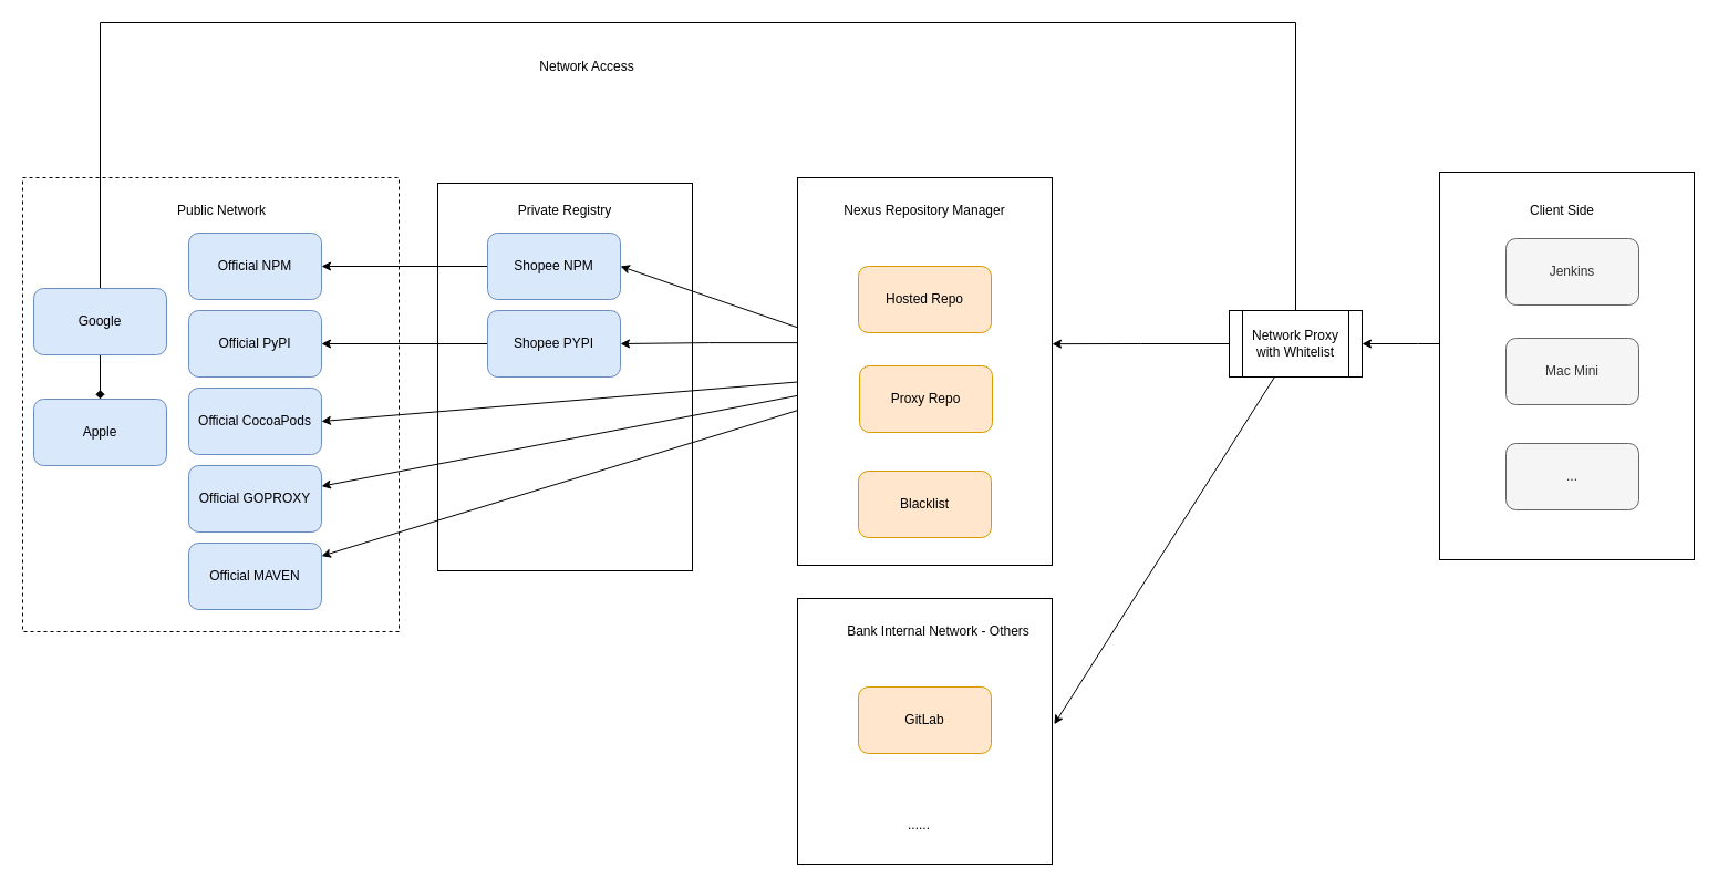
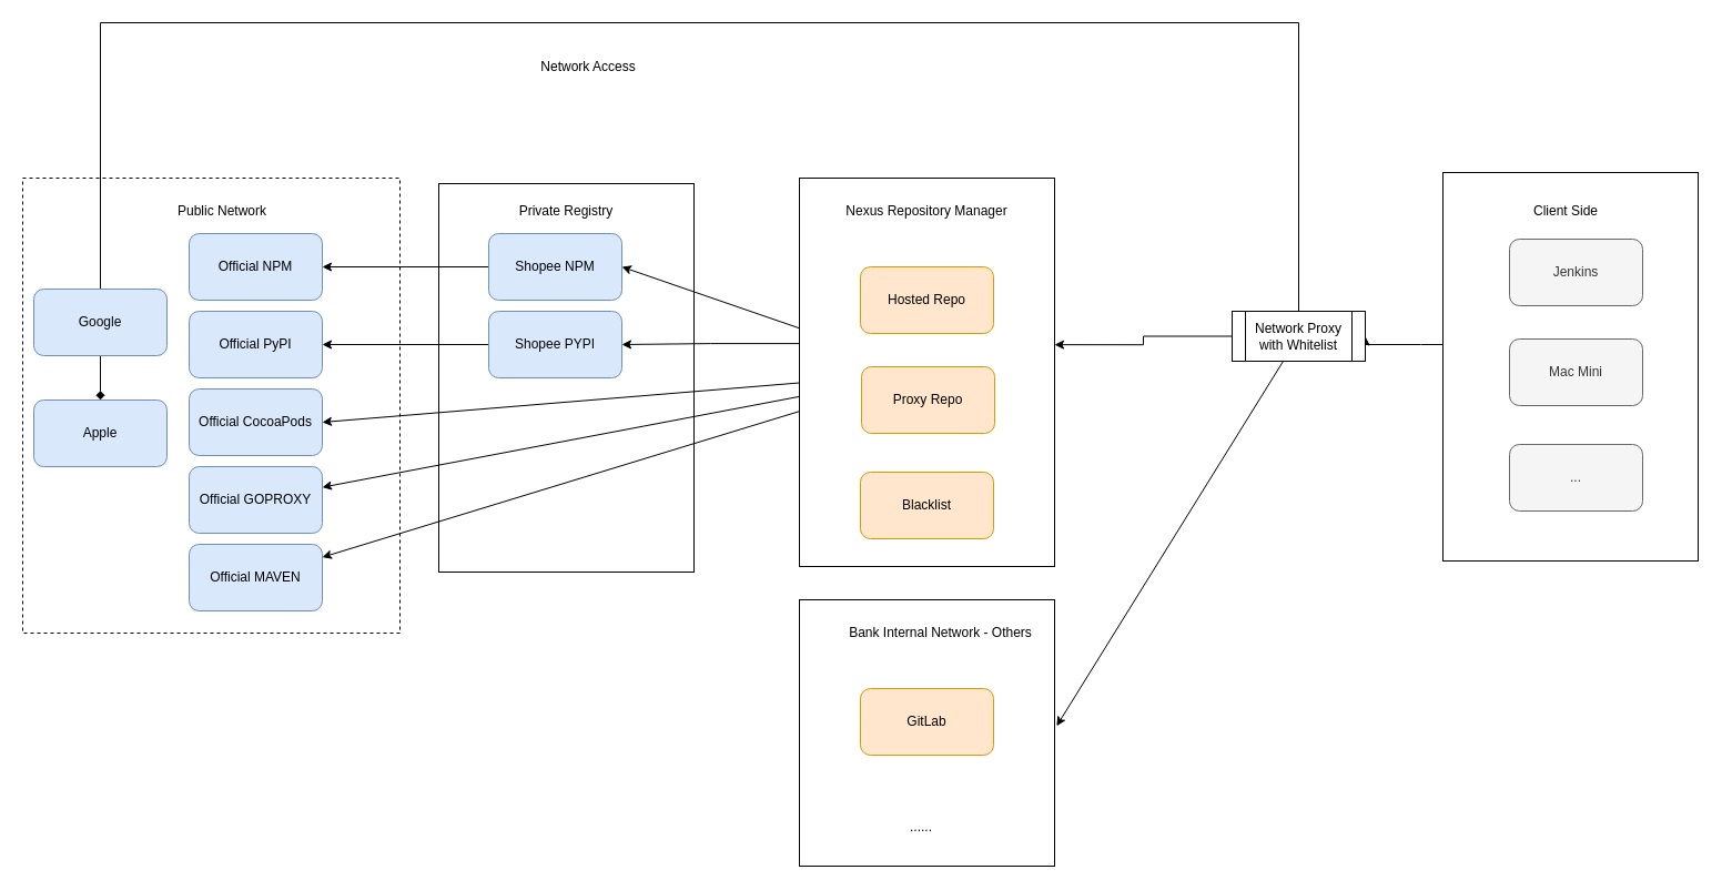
  <mxCell id="0" />
  <mxCell id="1" parent="0" />
  <mxCell id="2" value="" style="rounded=0;whiteSpace=wrap;html=1;dashed=1;" vertex="1" parent="1"><mxGeometry x="20" y="160" width="340" height="410" as="geometry" /></mxCell>
  <mxCell id="3" style="edgeStyle=orthogonalEdgeStyle;rounded=0;orthogonalLoop=1;jettySize=auto;html=1;entryX=1;entryY=0.5;entryDx=0;entryDy=0;" edge="1" parent="1" source="4" target="32"><mxGeometry relative="1" as="geometry"><Array as="points"><mxPoint x="1280" y="310" /><mxPoint x="1280" y="310" /></Array></mxGeometry></mxCell>
  <mxCell id="4" value="" style="rounded=0;whiteSpace=wrap;html=1;" parent="1" vertex="1"><mxGeometry x="1300" y="155" width="230" height="350" as="geometry" /></mxCell>
  <mxCell id="5" value="" style="rounded=0;whiteSpace=wrap;html=1;" parent="1" vertex="1"><mxGeometry x="395" y="165" width="230" height="350" as="geometry" /></mxCell>
  <mxCell id="6" style="edgeStyle=orthogonalEdgeStyle;rounded=0;orthogonalLoop=1;jettySize=auto;html=1;exitX=0.003;exitY=0.426;exitDx=0;exitDy=0;exitPerimeter=0;" parent="1" source="11" target="15" edge="1"><mxGeometry relative="1" as="geometry"><mxPoint x="625" y="320" as="targetPoint" /></mxGeometry></mxCell>
  <mxCell id="7" style="rounded=0;orthogonalLoop=1;jettySize=auto;html=1;entryX=1;entryY=0.5;entryDx=0;entryDy=0;" edge="1" parent="1" source="11" target="13"><mxGeometry relative="1" as="geometry" /></mxCell>
  <mxCell id="8" style="rounded=0;orthogonalLoop=1;jettySize=auto;html=1;entryX=1;entryY=0.5;entryDx=0;entryDy=0;" edge="1" parent="1" source="11" target="28"><mxGeometry relative="1" as="geometry" /></mxCell>
  <mxCell id="9" style="rounded=0;orthogonalLoop=1;jettySize=auto;html=1;" edge="1" parent="1" source="11" target="16"><mxGeometry relative="1" as="geometry" /></mxCell>
  <mxCell id="10" style="rounded=0;orthogonalLoop=1;jettySize=auto;html=1;" edge="1" parent="1" source="11" target="17"><mxGeometry relative="1" as="geometry" /></mxCell>
  <mxCell id="11" value="" style="rounded=0;whiteSpace=wrap;html=1;" parent="1" vertex="1"><mxGeometry x="720" y="160" width="230" height="350" as="geometry" /></mxCell>
  <mxCell id="12" style="edgeStyle=orthogonalEdgeStyle;rounded=0;orthogonalLoop=1;jettySize=auto;html=1;entryX=1;entryY=0.5;entryDx=0;entryDy=0;" edge="1" parent="1" source="13" target="29"><mxGeometry relative="1" as="geometry" /></mxCell>
  <mxCell id="13" value="Shopee NPM" style="rounded=1;whiteSpace=wrap;html=1;fillColor=#dae8fc;strokeColor=#6c8ebf;" parent="1" vertex="1"><mxGeometry x="440" y="210" width="120" height="60" as="geometry" /></mxCell>
  <mxCell id="14" style="edgeStyle=orthogonalEdgeStyle;rounded=0;orthogonalLoop=1;jettySize=auto;html=1;entryX=1;entryY=0.5;entryDx=0;entryDy=0;" edge="1" parent="1" source="15" target="30"><mxGeometry relative="1" as="geometry" /></mxCell>
  <mxCell id="15" value="Shopee PYPI" style="rounded=1;whiteSpace=wrap;html=1;fillColor=#dae8fc;strokeColor=#6c8ebf;" parent="1" vertex="1"><mxGeometry x="440" y="280" width="120" height="60" as="geometry" /></mxCell>
  <mxCell id="16" value="Official GOPROXY" style="rounded=1;whiteSpace=wrap;html=1;fillColor=#dae8fc;strokeColor=#6c8ebf;" parent="1" vertex="1"><mxGeometry x="170" y="420" width="120" height="60" as="geometry" /></mxCell>
  <mxCell id="17" value="Official MAVEN" style="rounded=1;whiteSpace=wrap;html=1;fillColor=#dae8fc;strokeColor=#6c8ebf;" parent="1" vertex="1"><mxGeometry x="170" y="490" width="120" height="60" as="geometry" /></mxCell>
  <mxCell id="18" value="Proxy Repo" style="rounded=1;whiteSpace=wrap;html=1;fillColor=#ffe6cc;strokeColor=#d79b00;" parent="1" vertex="1"><mxGeometry x="776" y="330" width="120" height="60" as="geometry" /></mxCell>
  <mxCell id="19" value="Jenkins" style="rounded=1;whiteSpace=wrap;html=1;fillColor=#f5f5f5;fontColor=#333333;strokeColor=#666666;" parent="1" vertex="1"><mxGeometry x="1360" y="215" width="120" height="60" as="geometry" /></mxCell>
  <mxCell id="20" value="Mac Mini" style="rounded=1;whiteSpace=wrap;html=1;fillColor=#f5f5f5;fontColor=#333333;strokeColor=#666666;" parent="1" vertex="1"><mxGeometry x="1360" y="305" width="120" height="60" as="geometry" /></mxCell>
  <mxCell id="21" value="Nexus Repository Manager" style="text;html=1;strokeColor=none;fillColor=none;align=center;verticalAlign=middle;whiteSpace=wrap;rounded=0;" parent="1" vertex="1"><mxGeometry x="755" y="180" width="160" height="20" as="geometry" /></mxCell>
  <mxCell id="22" value="Blacklist" style="rounded=1;whiteSpace=wrap;html=1;fillColor=#ffe6cc;strokeColor=#d79b00;" parent="1" vertex="1"><mxGeometry x="775" y="425" width="120" height="60" as="geometry" /></mxCell>
  <mxCell id="23" value="Hosted Repo" style="rounded=1;whiteSpace=wrap;html=1;fillColor=#ffe6cc;strokeColor=#d79b00;" parent="1" vertex="1"><mxGeometry x="775" y="240" width="120" height="60" as="geometry" /></mxCell>
  <mxCell id="24" value="Client Side" style="text;html=1;strokeColor=none;fillColor=none;align=center;verticalAlign=middle;whiteSpace=wrap;rounded=0;" parent="1" vertex="1"><mxGeometry x="1331" y="180" width="160" height="20" as="geometry" /></mxCell>
  <mxCell id="25" value="Private Registry" style="text;html=1;strokeColor=none;fillColor=none;align=center;verticalAlign=middle;whiteSpace=wrap;rounded=0;" parent="1" vertex="1"><mxGeometry x="430" y="180" width="160" height="20" as="geometry" /></mxCell>
  <mxCell id="26" value="..." style="rounded=1;whiteSpace=wrap;html=1;fillColor=#f5f5f5;fontColor=#333333;strokeColor=#666666;" parent="1" vertex="1"><mxGeometry x="1360" y="400" width="120" height="60" as="geometry" /></mxCell>
  <mxCell id="27" value="Public Network" style="text;html=1;strokeColor=none;fillColor=none;align=center;verticalAlign=middle;whiteSpace=wrap;rounded=0;" vertex="1" parent="1"><mxGeometry x="120" y="180" width="160" height="20" as="geometry" /></mxCell>
  <mxCell id="28" value="Official CocoaPods" style="rounded=1;whiteSpace=wrap;html=1;fillColor=#dae8fc;strokeColor=#6c8ebf;" vertex="1" parent="1"><mxGeometry x="170" y="350" width="120" height="60" as="geometry" /></mxCell>
  <mxCell id="29" value="Official NPM" style="rounded=1;whiteSpace=wrap;html=1;fillColor=#dae8fc;strokeColor=#6c8ebf;" vertex="1" parent="1"><mxGeometry x="170" y="210" width="120" height="60" as="geometry" /></mxCell>
  <mxCell id="30" value="Official PyPI" style="rounded=1;whiteSpace=wrap;html=1;fillColor=#dae8fc;strokeColor=#6c8ebf;" vertex="1" parent="1"><mxGeometry x="170" y="280" width="120" height="60" as="geometry" /></mxCell>
  <mxCell id="31" style="edgeStyle=orthogonalEdgeStyle;rounded=0;orthogonalLoop=1;jettySize=auto;html=1;entryX=0.5;entryY=0;entryDx=0;entryDy=0;endArrow=diamond;" edge="1" parent="1" source="32" target="40"><mxGeometry relative="1" as="geometry"><Array as="points"><mxPoint x="1170" y="20" /><mxPoint x="90" y="20" /></Array></mxGeometry></mxCell>
- <mxCell id="32" value="Network Proxy with Whitelist" style="shape=process;whiteSpace=wrap;html=1;backgroundOutline=1;" vertex="1" parent="1"><mxGeometry x="1110" y="280" width="120" height="60" as="geometry" /></mxCell>
+ <mxCell id="32" value="Network Proxy with Whitelist" style="shape=process;whiteSpace=wrap;html=1;backgroundOutline=1;" vertex="1" parent="1"><mxGeometry x="1110" y="280" width="120" height="45" as="geometry" /></mxCell>
  <mxCell id="33" style="edgeStyle=orthogonalEdgeStyle;rounded=0;orthogonalLoop=1;jettySize=auto;html=1;entryX=1;entryY=0.429;entryDx=0;entryDy=0;entryPerimeter=0;" edge="1" parent="1" source="32" target="11"><mxGeometry relative="1" as="geometry" /></mxCell>
  <mxCell id="34" value="" style="rounded=0;whiteSpace=wrap;html=1;" vertex="1" parent="1"><mxGeometry x="720" y="540" width="230" height="240" as="geometry" /></mxCell>
  <mxCell id="35" value="Bank Internal Network - Others" style="text;html=1;strokeColor=none;fillColor=none;align=center;verticalAlign=middle;whiteSpace=wrap;rounded=0;" vertex="1" parent="1"><mxGeometry x="755" y="560" width="185" height="20" as="geometry" /></mxCell>
  <mxCell id="36" value="GitLab" style="rounded=1;whiteSpace=wrap;html=1;fillColor=#ffe6cc;strokeColor=#d79b00;" vertex="1" parent="1"><mxGeometry x="775" y="620" width="120" height="60" as="geometry" /></mxCell>
  <mxCell id="37" value="......" style="text;html=1;strokeColor=none;fillColor=none;align=center;verticalAlign=middle;whiteSpace=wrap;rounded=0;" vertex="1" parent="1"><mxGeometry x="800" y="730" width="60" height="30" as="geometry" /></mxCell>
  <mxCell id="38" style="rounded=0;orthogonalLoop=1;jettySize=auto;html=1;entryX=1.008;entryY=0.474;entryDx=0;entryDy=0;entryPerimeter=0;" edge="1" parent="1" source="32" target="34"><mxGeometry relative="1" as="geometry" /></mxCell>
  <mxCell id="39" value="Google" style="rounded=1;whiteSpace=wrap;html=1;fillColor=#dae8fc;strokeColor=#6c8ebf;" vertex="1" parent="1"><mxGeometry x="30" y="260" width="120" height="60" as="geometry" /></mxCell>
  <mxCell id="40" value="Apple" style="rounded=1;whiteSpace=wrap;html=1;fillColor=#dae8fc;strokeColor=#6c8ebf;" vertex="1" parent="1"><mxGeometry x="30" y="360" width="120" height="60" as="geometry" /></mxCell>
  <mxCell id="41" value="Network Access" style="text;html=1;strokeColor=none;fillColor=none;align=center;verticalAlign=middle;whiteSpace=wrap;rounded=0;" vertex="1" parent="1"><mxGeometry x="450" y="50" width="160" height="20" as="geometry" /></mxCell>
